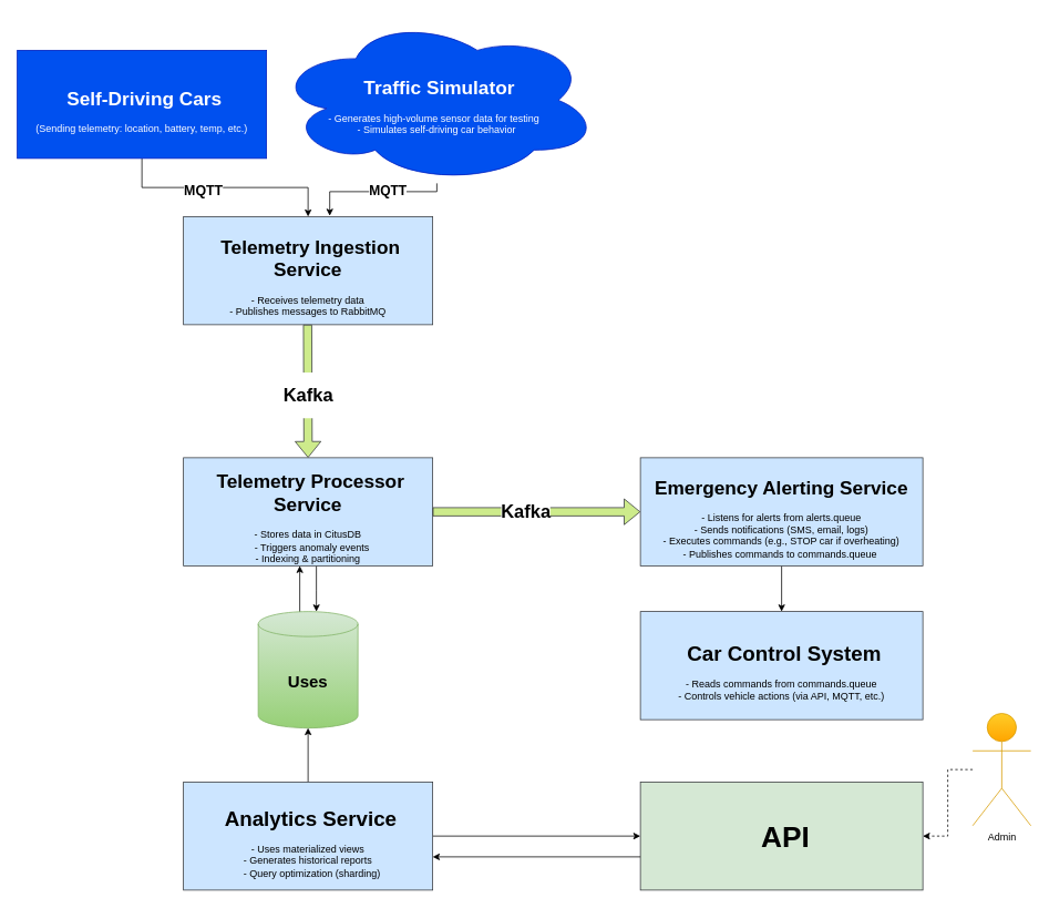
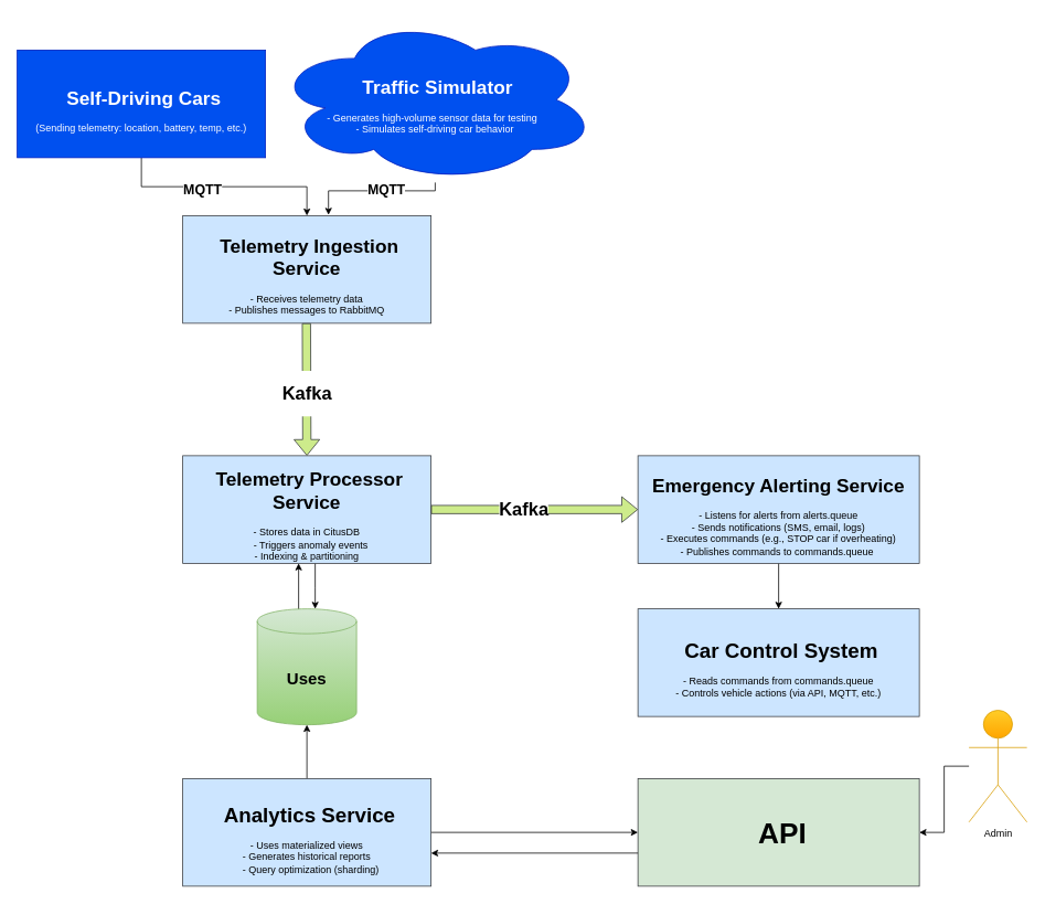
  <mxCell id="0" />
  <mxCell id="1" parent="0" />
  <mxCell id="2" value="" style="edgeStyle=orthogonalEdgeStyle;rounded=0;orthogonalLoop=1;jettySize=auto;html=1;" parent="1" source="4" target="5" edge="1"><mxGeometry relative="1" as="geometry" /></mxCell>
  <mxCell id="3" value="&lt;h2&gt;MQTT&lt;/h2&gt;" style="edgeLabel;html=1;align=center;verticalAlign=middle;resizable=0;points=[];" parent="2" vertex="1" connectable="0"><mxGeometry x="-0.2" y="-2" relative="1" as="geometry"><mxPoint as="offset" /></mxGeometry></mxCell>
  <mxCell id="4" value="&lt;h2&gt;&lt;font style=&quot;font-size: 23px;&quot;&gt;&amp;nbsp;Self-Driving Cars&lt;/font&gt;&lt;/h2&gt;&amp;nbsp;(Sending telemetry: location, battery, temp, etc.)&amp;nbsp;" style="rounded=0;whiteSpace=wrap;html=1;fillColor=#0050ef;fontColor=#ffffff;strokeColor=#001DBC;" parent="1" vertex="1"><mxGeometry x="20" y="60" width="300" height="130" as="geometry" /></mxCell>
  <mxCell id="5" value="&lt;h2&gt;&lt;font style=&quot;font-size: 23px;&quot;&gt;&amp;nbsp;Telemetry Ingestion Service&lt;/font&gt;&lt;/h2&gt;- Receives telemetry data&lt;div&gt;-&amp;nbsp;Publishes messages to RabbitMQ&lt;/div&gt;" style="rounded=0;whiteSpace=wrap;html=1;fillColor=#cce5ff;strokeColor=#36393d;" parent="1" vertex="1"><mxGeometry x="220" y="260" width="300" height="130" as="geometry" /></mxCell>
  <mxCell id="6" value="&lt;h2&gt;&lt;font style=&quot;font-size: 23px;&quot;&gt;&amp;nbsp;Traffic Simulator&lt;/font&gt;&lt;/h2&gt;- Generates high-volume sensor data for testing&amp;nbsp;&amp;nbsp;&lt;br&gt;- Simulates self-driving car behavior" style="ellipse;shape=cloud;whiteSpace=wrap;html=1;fillColor=#0050ef;strokeColor=#001DBC;fontColor=#ffffff;" parent="1" vertex="1"><mxGeometry x="330" y="20" width="390" height="200" as="geometry" /></mxCell>
  <mxCell id="7" value="" style="edgeStyle=orthogonalEdgeStyle;rounded=0;orthogonalLoop=1;jettySize=auto;html=1;" parent="1" source="8" target="20" edge="1"><mxGeometry relative="1" as="geometry"><Array as="points"><mxPoint x="380" y="710" /><mxPoint x="380" y="710" /></Array></mxGeometry></mxCell>
  <mxCell id="8" value="&lt;h2&gt;&lt;font style=&quot;font-size: 23px;&quot;&gt;&amp;nbsp;Telemetry Processor Service&lt;/font&gt;&lt;/h2&gt;&lt;div&gt;- Stores data in CitusDB&lt;/div&gt;&lt;div&gt;&amp;nbsp; &amp;nbsp;- Triggers anomaly events&lt;/div&gt;&lt;div&gt;- Indexing &amp;amp; partitioning&lt;/div&gt;" style="rounded=0;whiteSpace=wrap;html=1;fillColor=#cce5ff;strokeColor=#36393d;" parent="1" vertex="1"><mxGeometry x="220" y="550" width="300" height="130" as="geometry" /></mxCell>
  <mxCell id="9" value="" style="edgeStyle=orthogonalEdgeStyle;rounded=0;orthogonalLoop=1;jettySize=auto;html=1;" parent="1" source="11" target="20" edge="1"><mxGeometry relative="1" as="geometry" /></mxCell>
  <mxCell id="10" style="edgeStyle=orthogonalEdgeStyle;rounded=0;orthogonalLoop=1;jettySize=auto;html=1;entryX=0;entryY=0.5;entryDx=0;entryDy=0;" edge="1" parent="1" source="11" target="23"><mxGeometry relative="1" as="geometry" /></mxCell>
  <mxCell id="11" value="&lt;h2&gt;&lt;font style=&quot;font-size: 25px;&quot;&gt;&amp;nbsp;Analytics Service&lt;/font&gt;&lt;/h2&gt;&lt;div&gt;&lt;span style=&quot;background-color: transparent; color: light-dark(rgb(0, 0, 0), rgb(255, 255, 255));&quot;&gt;- Uses materialized views&lt;/span&gt;&lt;/div&gt;&lt;div&gt;&lt;span style=&quot;background-color: transparent; color: light-dark(rgb(0, 0, 0), rgb(255, 255, 255));&quot;&gt;- Generates historical reports&lt;/span&gt;&lt;/div&gt;&lt;div&gt;&amp;nbsp; &amp;nbsp;- Query optimization (sharding)&lt;/div&gt;" style="rounded=0;whiteSpace=wrap;html=1;fillColor=#cce5ff;strokeColor=#36393d;" parent="1" vertex="1"><mxGeometry x="220" y="940" width="300" height="130" as="geometry" /></mxCell>
  <mxCell id="12" value="" style="edgeStyle=orthogonalEdgeStyle;rounded=0;orthogonalLoop=1;jettySize=auto;html=1;" parent="1" source="13" target="14" edge="1"><mxGeometry relative="1" as="geometry" /></mxCell>
  <mxCell id="13" value="&lt;h2&gt;&lt;font style=&quot;font-size: 23px;&quot;&gt;Emergency Alerting Service&lt;/font&gt;&lt;/h2&gt;- Listens for alerts from alerts.queue&lt;br&gt;- Sends notifications (SMS, email, logs)&lt;br&gt;- Executes commands (e.g., STOP car if overheating)&lt;br&gt;- Publishes commands to commands.queue&amp;nbsp;" style="rounded=0;whiteSpace=wrap;html=1;fillColor=#cce5ff;strokeColor=#36393d;" parent="1" vertex="1"><mxGeometry x="770" y="550" width="340" height="130" as="geometry" /></mxCell>
  <mxCell id="14" value="&lt;h2&gt;&lt;font style=&quot;font-size: 25px;&quot;&gt;&amp;nbsp;Car Control System&lt;/font&gt;&lt;/h2&gt;- Reads commands from commands.queue&lt;br&gt;- Controls vehicle actions (via API, MQTT, etc.)" style="rounded=0;whiteSpace=wrap;html=1;fillColor=#cce5ff;strokeColor=#36393d;" parent="1" vertex="1"><mxGeometry x="770" y="735" width="340" height="130" as="geometry" /></mxCell>
  <mxCell id="15" value="" style="shape=flexArrow;endArrow=classic;html=1;rounded=0;entryX=0.5;entryY=0;entryDx=0;entryDy=0;fillColor=#cdeb8b;strokeColor=#36393d;" parent="1" target="8" edge="1"><mxGeometry width="50" height="50" relative="1" as="geometry"><mxPoint x="369.44" y="390" as="sourcePoint" /><mxPoint x="369.44" y="550" as="targetPoint" /></mxGeometry></mxCell>
  <mxCell id="16" value="&lt;h1&gt;Kafka&lt;/h1&gt;" style="edgeLabel;html=1;align=center;verticalAlign=middle;resizable=0;points=[];" parent="15" vertex="1" connectable="0"><mxGeometry x="-0.221" y="-2" relative="1" as="geometry"><mxPoint x="2" y="22" as="offset" /></mxGeometry></mxCell>
  <mxCell id="17" value="" style="shape=flexArrow;endArrow=classic;html=1;rounded=0;exitX=1;exitY=0.5;exitDx=0;exitDy=0;entryX=0;entryY=0.5;entryDx=0;entryDy=0;fillColor=#cdeb8b;strokeColor=#36393d;" parent="1" source="8" edge="1" target="13"><mxGeometry width="50" height="50" relative="1" as="geometry"><mxPoint x="630" y="590" as="sourcePoint" /><mxPoint x="760" y="615" as="targetPoint" /></mxGeometry></mxCell>
  <mxCell id="18" value="&lt;h1&gt;Kafka&lt;/h1&gt;" style="edgeLabel;html=1;align=center;verticalAlign=middle;resizable=0;points=[];" parent="17" vertex="1" connectable="0"><mxGeometry x="-0.221" y="-2" relative="1" as="geometry"><mxPoint x="14" y="-2" as="offset" /></mxGeometry></mxCell>
  <mxCell id="19" value="" style="edgeStyle=orthogonalEdgeStyle;rounded=0;orthogonalLoop=1;jettySize=auto;html=1;" parent="1" edge="1"><mxGeometry relative="1" as="geometry"><mxPoint x="360" y="760" as="sourcePoint" /><mxPoint x="360" y="680" as="targetPoint" /></mxGeometry></mxCell>
  <mxCell id="20" value="&lt;b&gt;&lt;font style=&quot;font-size: 20px;&quot;&gt;Uses&lt;/font&gt;&lt;/b&gt;" style="shape=cylinder3;whiteSpace=wrap;html=1;boundedLbl=1;backgroundOutline=1;size=15;fillColor=#d5e8d4;strokeColor=#82b366;gradientColor=#97d077;" parent="1" vertex="1"><mxGeometry x="310" y="735" width="120" height="140" as="geometry" /></mxCell>
- <mxCell id="21" value="" style="edgeStyle=orthogonalEdgeStyle;rounded=0;orthogonalLoop=1;jettySize=auto;html=1;dashed=1;" parent="1" source="22" target="23" edge="1"><mxGeometry relative="1" as="geometry" /></mxCell>
+ <mxCell id="21" value="" style="edgeStyle=orthogonalEdgeStyle;rounded=0;orthogonalLoop=1;jettySize=auto;html=1;" parent="1" source="22" target="23" edge="1"><mxGeometry relative="1" as="geometry" /></mxCell>
  <mxCell id="22" value="Admin" style="shape=umlActor;verticalLabelPosition=bottom;verticalAlign=top;html=1;outlineConnect=0;fillColor=#ffcd28;gradientColor=#ffa500;strokeColor=#d79b00;" parent="1" vertex="1"><mxGeometry x="1170" y="857.5" width="70" height="135" as="geometry" /></mxCell>
  <mxCell id="23" value="&lt;h2&gt;&lt;span style=&quot;background-color: transparent; color: light-dark(rgb(0, 0, 0), rgb(255, 255, 255));&quot;&gt;&lt;font style=&quot;font-size: 35px;&quot;&gt;&amp;nbsp;API&lt;/font&gt;&lt;/span&gt;&lt;/h2&gt;" style="rounded=0;whiteSpace=wrap;html=1;fillColor=#d5e8d4;strokeColor=#36393d;" parent="1" vertex="1"><mxGeometry x="770" y="940" width="340" height="130" as="geometry" /></mxCell>
  <mxCell id="24" style="edgeStyle=orthogonalEdgeStyle;rounded=0;orthogonalLoop=1;jettySize=auto;html=1;entryX=0;entryY=0.5;entryDx=0;entryDy=0;" edge="1" parent="1"><mxGeometry relative="1" as="geometry"><mxPoint x="770" y="1030" as="sourcePoint" /><mxPoint x="520" y="1030" as="targetPoint" /></mxGeometry></mxCell>
  <mxCell id="25" style="edgeStyle=orthogonalEdgeStyle;rounded=0;orthogonalLoop=1;jettySize=auto;html=1;entryX=0.587;entryY=-0.007;entryDx=0;entryDy=0;entryPerimeter=0;" edge="1" parent="1" source="6" target="5"><mxGeometry relative="1" as="geometry"><Array as="points"><mxPoint x="525" y="230" /><mxPoint x="396" y="230" /></Array></mxGeometry></mxCell>
  <mxCell id="26" value="&lt;b&gt;&lt;font style=&quot;font-size: 16px;&quot;&gt;MQTT&lt;/font&gt;&lt;/b&gt;" style="edgeLabel;html=1;align=center;verticalAlign=middle;resizable=0;points=[];" vertex="1" connectable="0" parent="25"><mxGeometry x="-0.161" y="-3" relative="1" as="geometry"><mxPoint as="offset" /></mxGeometry></mxCell>
